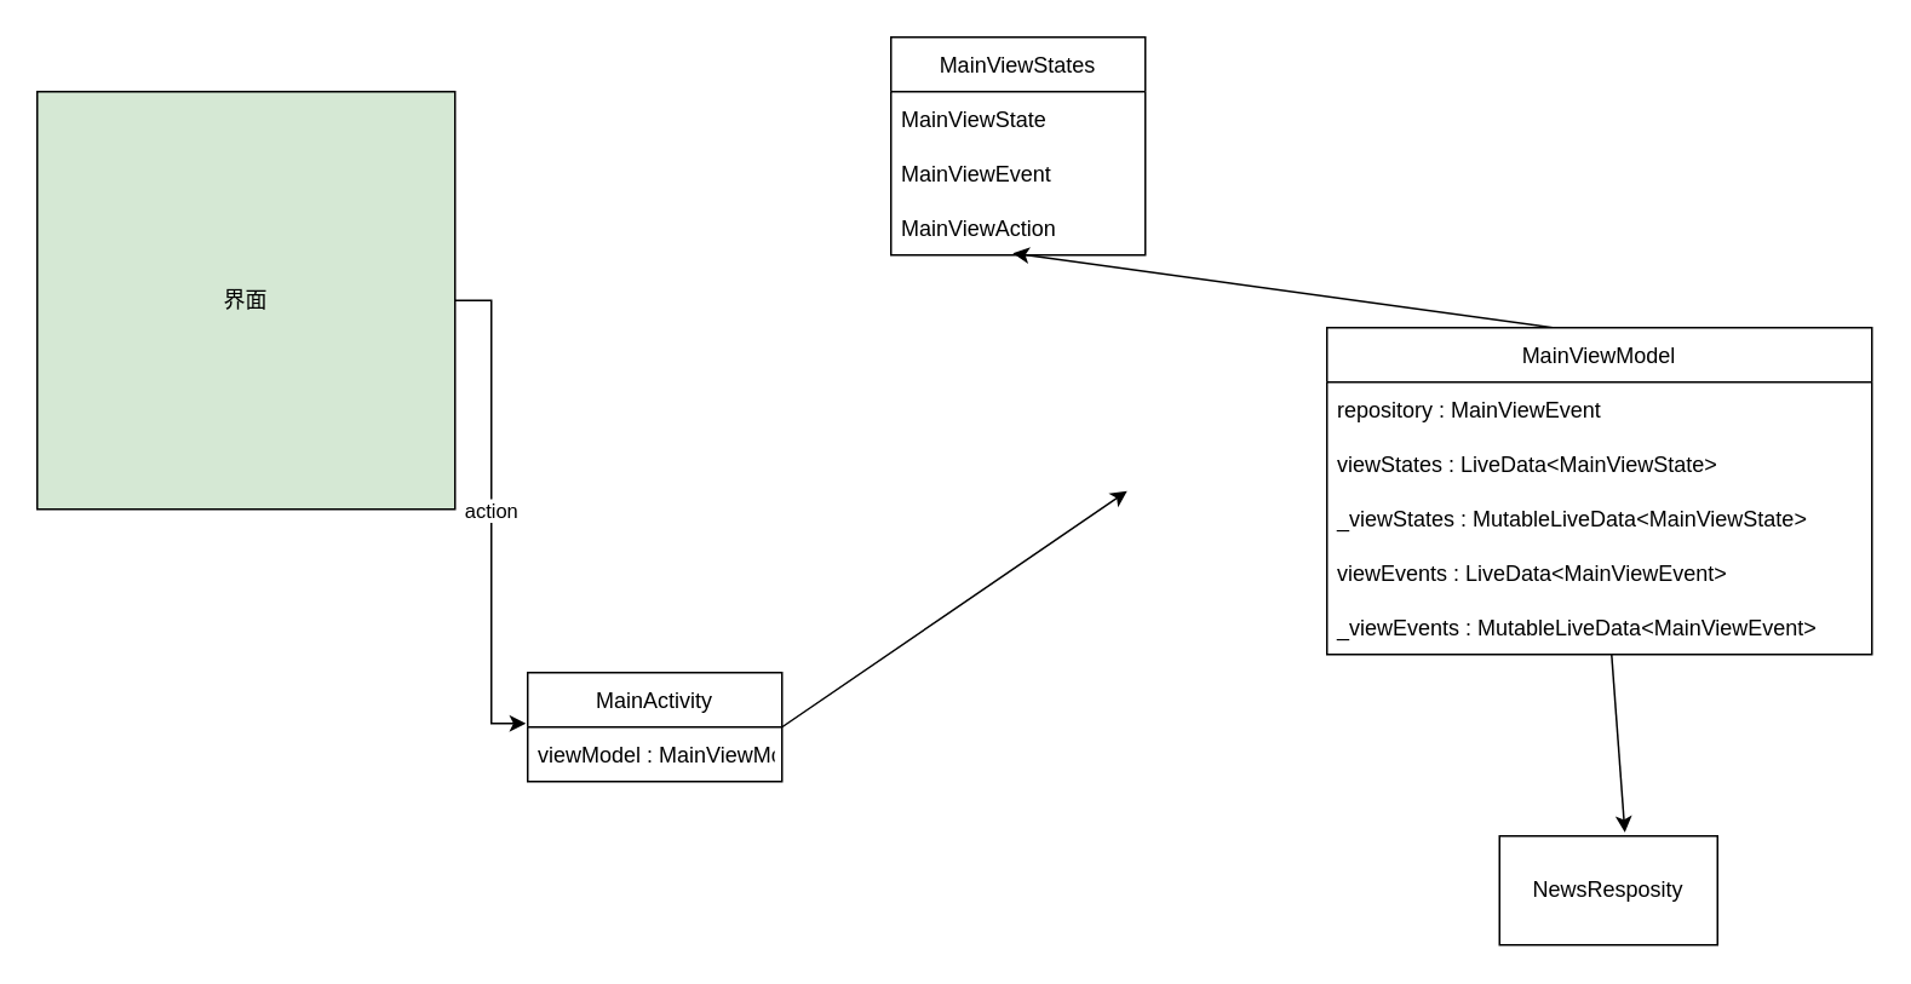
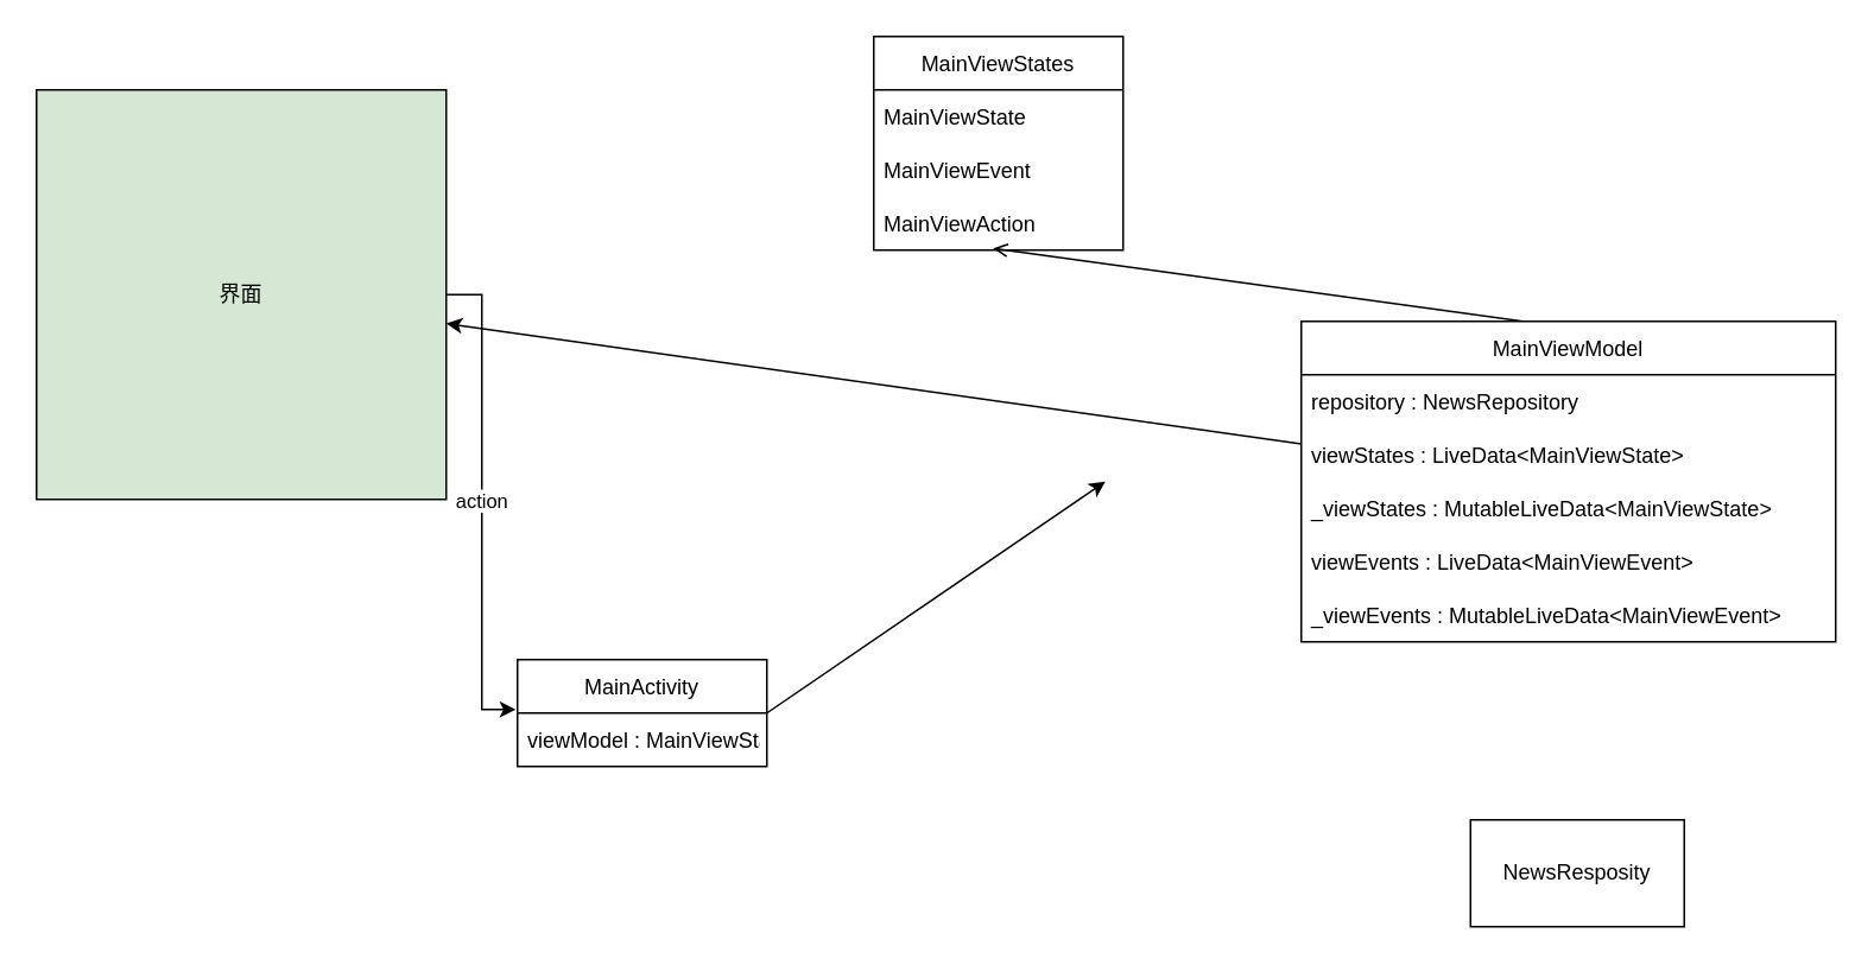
  <mxCell id="0" />
  <mxCell id="1" parent="0" />
  <mxCell id="2" value="MainViewStates" style="swimlane;fontStyle=0;childLayout=stackLayout;horizontal=1;startSize=30;horizontalStack=0;resizeParent=1;resizeParentMax=0;resizeLast=0;collapsible=1;marginBottom=0;" vertex="1" parent="1"><mxGeometry x="490" y="20" width="140" height="120" as="geometry" /></mxCell>
  <mxCell id="3" value="MainViewState" style="text;strokeColor=none;fillColor=none;align=left;verticalAlign=middle;spacingLeft=4;spacingRight=4;overflow=hidden;points=[[0,0.5],[1,0.5]];portConstraint=eastwest;rotatable=0;" vertex="1" parent="2"><mxGeometry y="30" width="140" height="30" as="geometry" /></mxCell>
  <mxCell id="4" value="MainViewEvent" style="text;strokeColor=none;fillColor=none;align=left;verticalAlign=middle;spacingLeft=4;spacingRight=4;overflow=hidden;points=[[0,0.5],[1,0.5]];portConstraint=eastwest;rotatable=0;" vertex="1" parent="2"><mxGeometry y="60" width="140" height="30" as="geometry" /></mxCell>
  <mxCell id="5" value="MainViewAction" style="text;strokeColor=none;fillColor=none;align=left;verticalAlign=middle;spacingLeft=4;spacingRight=4;overflow=hidden;points=[[0,0.5],[1,0.5]];portConstraint=eastwest;rotatable=0;" vertex="1" parent="2"><mxGeometry y="90" width="140" height="30" as="geometry" /></mxCell>
- <mxCell id="6" style="edgeStyle=none;rounded=0;orthogonalLoop=1;jettySize=auto;html=1;exitX=0.45;exitY=0.008;exitDx=0;exitDy=0;entryX=0.479;entryY=0.967;entryDx=0;entryDy=0;entryPerimeter=0;exitPerimeter=0;" edge="1" parent="1" source="12" target="5"><mxGeometry relative="1" as="geometry"><mxPoint x="680" y="240" as="sourcePoint" /></mxGeometry></mxCell>
+ <mxCell id="6" style="edgeStyle=none;rounded=0;orthogonalLoop=1;jettySize=auto;html=1;exitX=0.45;exitY=0.008;exitDx=0;exitDy=0;entryX=0.479;entryY=0.967;entryDx=0;entryDy=0;entryPerimeter=0;exitPerimeter=0;endArrow=open;" edge="1" parent="1" source="12" target="5"><mxGeometry relative="1" as="geometry"><mxPoint x="680" y="240" as="sourcePoint" /></mxGeometry></mxCell>
  <mxCell id="7" value="" style="endArrow=classic;html=1;rounded=0;exitX=1;exitY=0.5;exitDx=0;exitDy=0;entryX=0;entryY=0.5;entryDx=0;entryDy=0;" edge="1" parent="1" source="18"><mxGeometry width="50" height="50" relative="1" as="geometry"><mxPoint x="520" y="270" as="sourcePoint" /><mxPoint x="620" y="270" as="targetPoint" /></mxGeometry></mxCell>
  <mxCell id="8" value="action" style="edgeStyle=orthogonalEdgeStyle;rounded=0;orthogonalLoop=1;jettySize=auto;html=1;exitX=1;exitY=0.5;exitDx=0;exitDy=0;entryX=-0.007;entryY=-0.067;entryDx=0;entryDy=0;entryPerimeter=0;" edge="1" parent="1" source="9" target="19"><mxGeometry relative="1" as="geometry"><mxPoint x="400" y="270" as="targetPoint" /></mxGeometry></mxCell>
  <mxCell id="9" value="界面" style="whiteSpace=wrap;html=1;aspect=fixed;fillColor=#d5e8d4;" vertex="1" parent="1"><mxGeometry x="20" y="50" width="230" height="230" as="geometry" /></mxCell>
  <mxCell id="10" value="NewsResposity" style="rounded=0;whiteSpace=wrap;html=1;" vertex="1" parent="1"><mxGeometry x="825" y="460" width="120" height="60" as="geometry" /></mxCell>
- <mxCell id="11" style="edgeStyle=none;rounded=0;orthogonalLoop=1;jettySize=auto;html=1;entryX=0.575;entryY=-0.033;entryDx=0;entryDy=0;entryPerimeter=0;" edge="1" parent="1" source="12" target="10"><mxGeometry relative="1" as="geometry" /></mxCell>
+ <mxCell id="11" style="edgeStyle=none;rounded=0;orthogonalLoop=1;jettySize=auto;html=1;" edge="1" parent="1" source="12" target="9"><mxGeometry relative="1" as="geometry" /></mxCell>
  <mxCell id="12" value="MainViewModel" style="swimlane;fontStyle=0;childLayout=stackLayout;horizontal=1;startSize=30;horizontalStack=0;resizeParent=1;resizeParentMax=0;resizeLast=0;collapsible=1;marginBottom=0;" vertex="1" parent="1"><mxGeometry x="730" y="180" width="300" height="180" as="geometry" /></mxCell>
- <mxCell id="13" value="repository : MainViewEvent" style="text;strokeColor=none;fillColor=none;align=left;verticalAlign=middle;spacingLeft=4;spacingRight=4;overflow=hidden;points=[[0,0.5],[1,0.5]];portConstraint=eastwest;rotatable=0;" vertex="1" parent="12"><mxGeometry y="30" width="300" height="30" as="geometry" /></mxCell>
+ <mxCell id="13" value="repository : NewsRepository" style="text;strokeColor=none;fillColor=none;align=left;verticalAlign=middle;spacingLeft=4;spacingRight=4;overflow=hidden;points=[[0,0.5],[1,0.5]];portConstraint=eastwest;rotatable=0;" vertex="1" parent="12"><mxGeometry y="30" width="300" height="30" as="geometry" /></mxCell>
  <mxCell id="14" value="viewStates : LiveData&lt;MainViewState&gt; " style="text;strokeColor=none;fillColor=none;align=left;verticalAlign=middle;spacingLeft=4;spacingRight=4;overflow=hidden;points=[[0,0.5],[1,0.5]];portConstraint=eastwest;rotatable=0;" vertex="1" parent="12"><mxGeometry y="60" width="300" height="30" as="geometry" /></mxCell>
  <mxCell id="15" value="_viewStates : MutableLiveData&lt;MainViewState&gt;" style="text;strokeColor=none;fillColor=none;align=left;verticalAlign=middle;spacingLeft=4;spacingRight=4;overflow=hidden;points=[[0,0.5],[1,0.5]];portConstraint=eastwest;rotatable=0;" vertex="1" parent="12"><mxGeometry y="90" width="300" height="30" as="geometry" /></mxCell>
  <mxCell id="16" value="viewEvents : LiveData&lt;MainViewEvent&gt;" style="text;strokeColor=none;fillColor=none;align=left;verticalAlign=middle;spacingLeft=4;spacingRight=4;overflow=hidden;points=[[0,0.5],[1,0.5]];portConstraint=eastwest;rotatable=0;" vertex="1" parent="12"><mxGeometry y="120" width="300" height="30" as="geometry" /></mxCell>
  <mxCell id="17" value="_viewEvents : MutableLiveData&lt;MainViewEvent&gt;" style="text;strokeColor=none;fillColor=none;align=left;verticalAlign=middle;spacingLeft=4;spacingRight=4;overflow=hidden;points=[[0,0.5],[1,0.5]];portConstraint=eastwest;rotatable=0;" vertex="1" parent="12"><mxGeometry y="150" width="300" height="30" as="geometry" /></mxCell>
  <mxCell id="18" value="MainActivity" style="swimlane;fontStyle=0;childLayout=stackLayout;horizontal=1;startSize=30;horizontalStack=0;resizeParent=1;resizeParentMax=0;resizeLast=0;collapsible=1;marginBottom=0;" vertex="1" parent="1"><mxGeometry x="290" y="370" width="140" height="60" as="geometry" /></mxCell>
- <mxCell id="19" value="viewModel : MainViewModel" style="text;strokeColor=none;fillColor=none;align=left;verticalAlign=middle;spacingLeft=4;spacingRight=4;overflow=hidden;points=[[0,0.5],[1,0.5]];portConstraint=eastwest;rotatable=0;" vertex="1" parent="18"><mxGeometry y="30" width="140" height="30" as="geometry" /></mxCell>
+ <mxCell id="19" value="viewModel : MainViewState" style="text;strokeColor=none;fillColor=none;align=left;verticalAlign=middle;spacingLeft=4;spacingRight=4;overflow=hidden;points=[[0,0.5],[1,0.5]];portConstraint=eastwest;rotatable=0;" vertex="1" parent="18"><mxGeometry y="30" width="140" height="30" as="geometry" /></mxCell>
